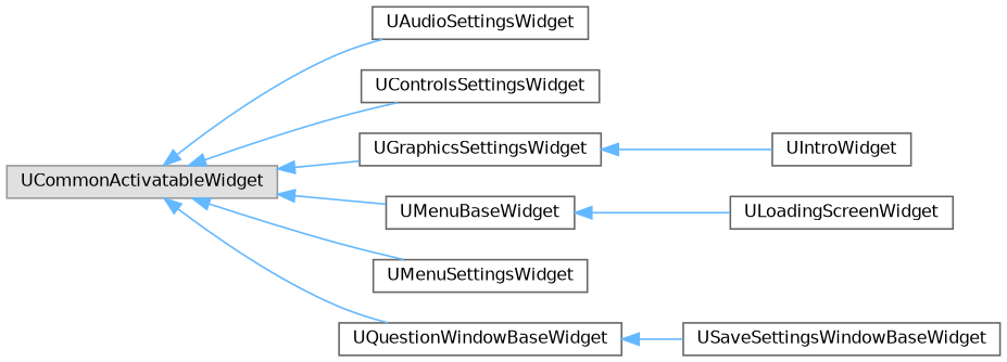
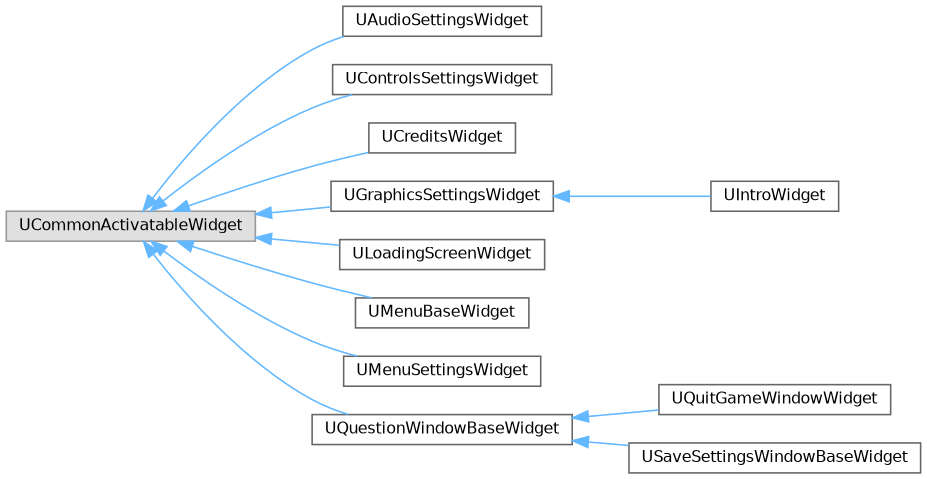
  digraph {
    rankdir=LR
    node [color=grey40 fillcolor=white fontname=Helvetica fontsize=10 shape=box style=filled]
    edge [color=steelblue1 dir=back fontname=Helvetica fontsize=10 labelfontname=Helvetica labelfontsize=10 style=solid]
    n1 [color=grey60 fillcolor="#E0E0E0" height=0.2 label=UCommonActivatableWidget width=0.4]
    n2 [height=0.2 label=UAudioSettingsWidget width=0.4]
    n3 [height=0.2 label=UControlsSettingsWidget width=0.4]
+   n4 [height=0.2 label=UCreditsWidget width=0.4]
    n5 [height=0.2 label=UGraphicsSettingsWidget width=0.4]
    n6 [height=0.2 label=ULoadingScreenWidget width=0.4]
    n7 [height=0.2 label=UMenuBaseWidget width=0.4]
    n8 [height=0.2 label=UMenuSettingsWidget width=0.4]
    n9 [height=0.2 label=UQuestionWindowBaseWidget width=0.4]
    n10 [height=0.2 label=UIntroWidget width=0.4]
+   n11 [height=0.2 label=UQuitGameWindowWidget width=0.4]
    n12 [height=0.2 label=USaveSettingsWindowBaseWidget width=0.4]
    n1 -> n2
    n1 -> n3
+   n1 -> n4
    n1 -> n5
-   n7 -> n6
+   n1 -> n6
    n1 -> n7
    n1 -> n8
    n1 -> n9
    n5 -> n10
+   n9 -> n11
    n9 -> n12
  }
